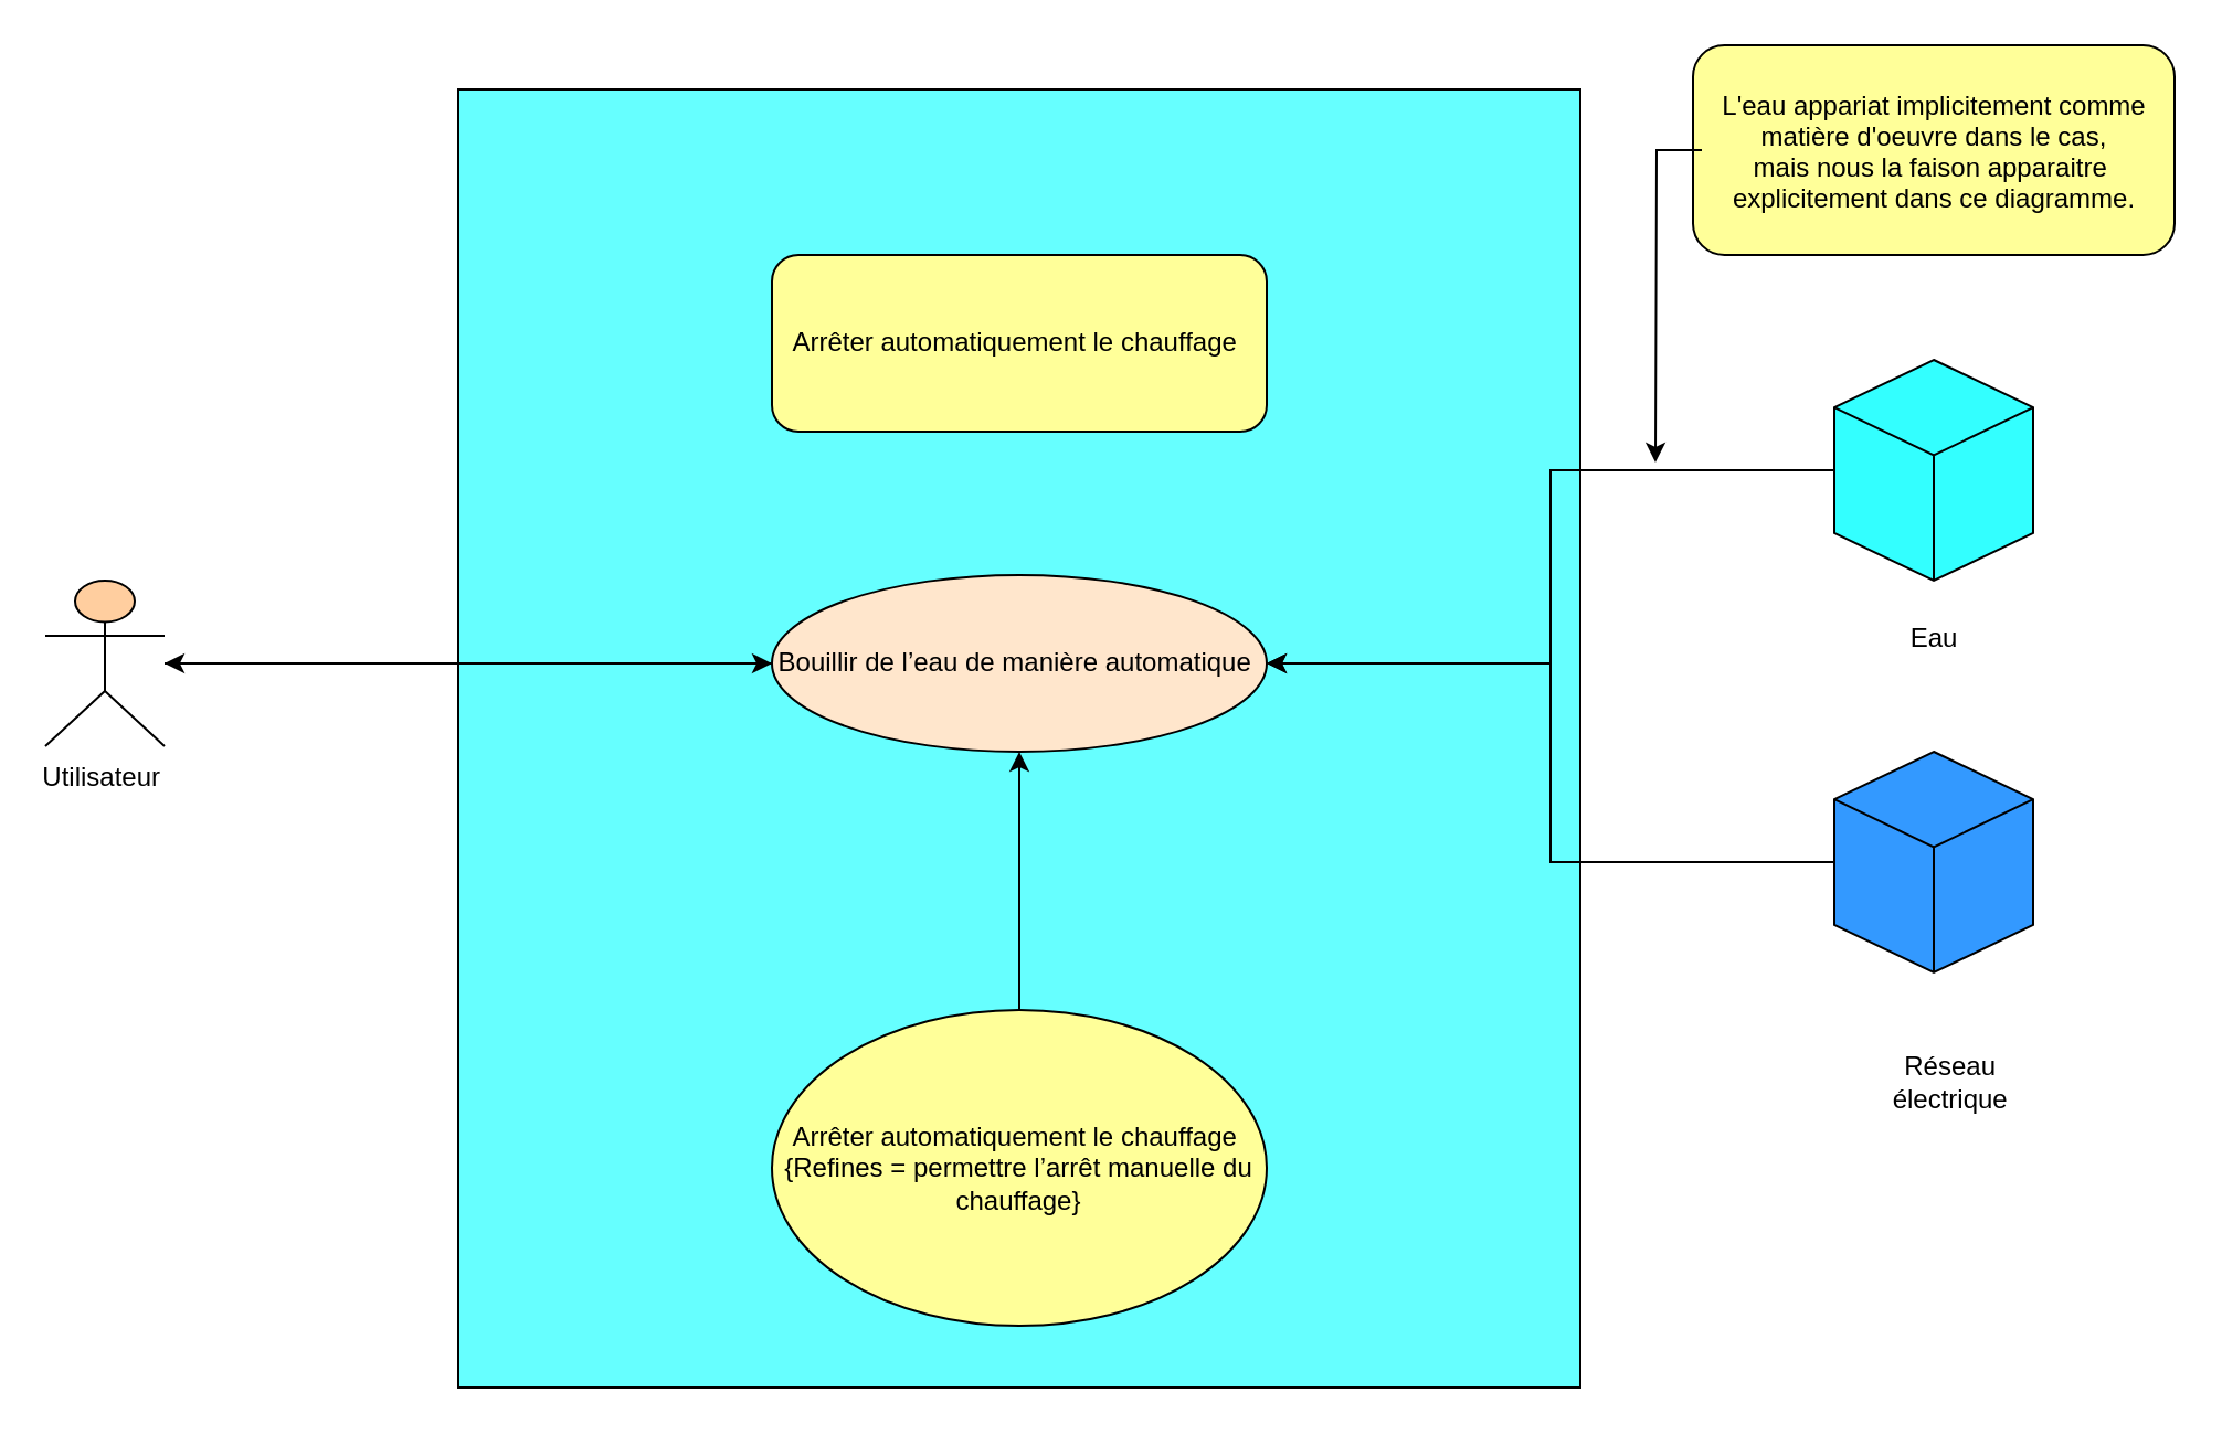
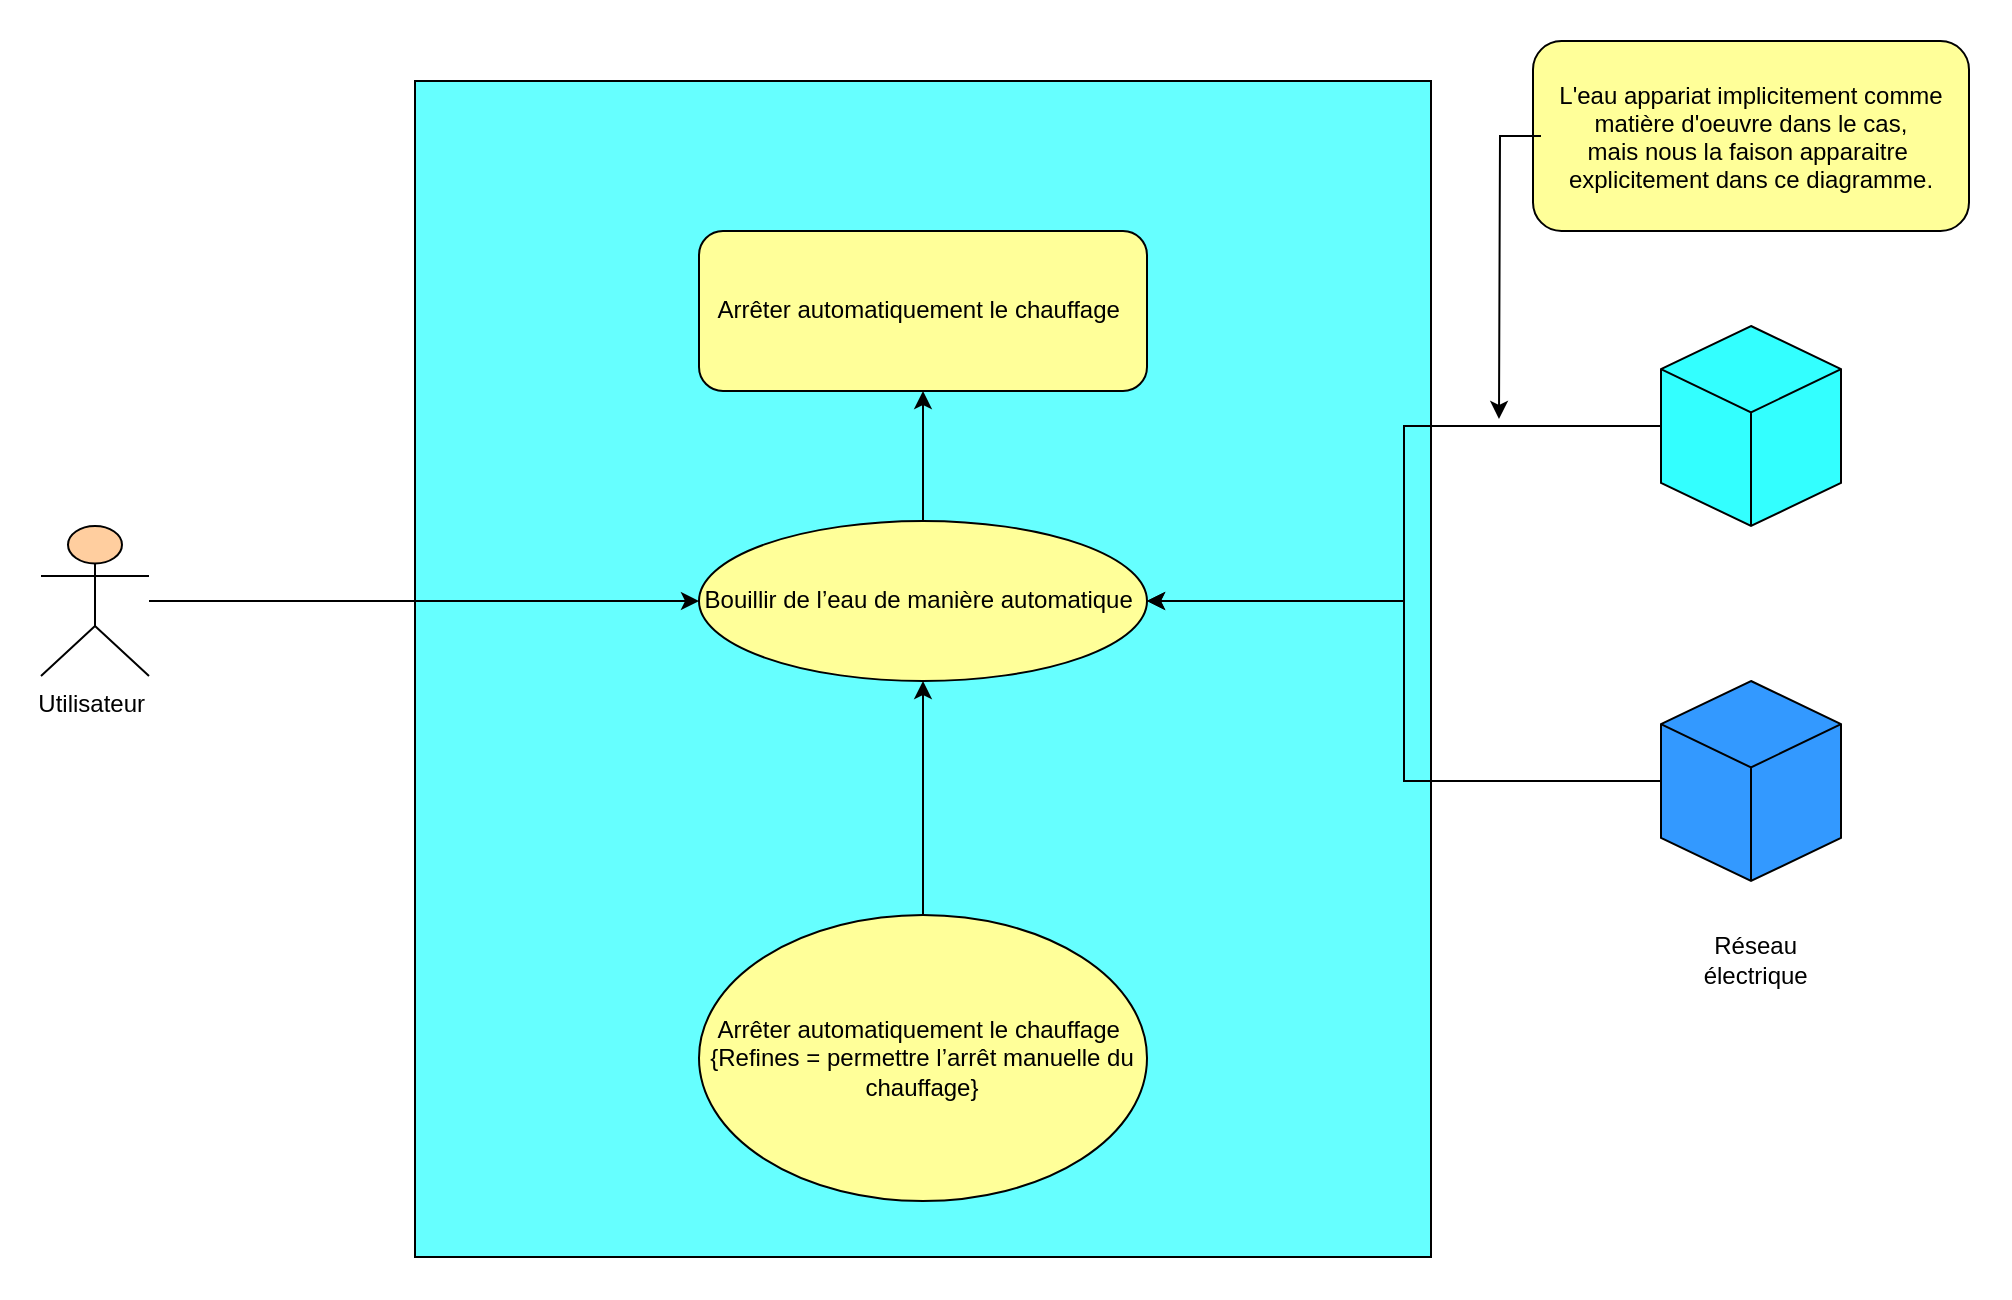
  <mxCell id="0" />
  <mxCell id="1" parent="0" />
  <mxCell id="2" value="Utilisateur&amp;nbsp;" style="shape=umlActor;verticalLabelPosition=bottom;verticalAlign=top;html=1;outlineConnect=0;fillColor=#FFCE9F;" parent="1" vertex="1"><mxGeometry x="20" y="262.5" width="54" height="75" as="geometry" /></mxCell>
  <mxCell id="3" value="" style="whiteSpace=wrap;html=1;fillColor=#66FFFF;" parent="1" vertex="1"><mxGeometry x="207" y="40" width="508" height="588" as="geometry" /></mxCell>
  <mxCell id="4" value="Arrêter automatiquement le chauffage&amp;nbsp;" style="whiteSpace=wrap;html=1;fillColor=#FFFF99;rounded=1;" parent="1" vertex="1"><mxGeometry x="349" y="115" width="224" height="80" as="geometry" /></mxCell>
- <mxCell id="5" value="" style="edgeStyle=orthogonalEdgeStyle;rounded=0;orthogonalLoop=1;jettySize=auto;html=1;" parent="1" source="6" target="2" edge="1"><mxGeometry relative="1" as="geometry" /></mxCell>
- <mxCell id="6" value="Bouillir de l’eau de manière automatique&amp;nbsp;" style="ellipse;whiteSpace=wrap;html=1;fillColor=#ffe6cc;" parent="1" vertex="1"><mxGeometry x="349" y="260" width="224" height="80" as="geometry" /></mxCell>
+ <mxCell id="5" value="" style="edgeStyle=orthogonalEdgeStyle;rounded=0;orthogonalLoop=1;jettySize=auto;html=1;" parent="1" source="6" target="4" edge="1"><mxGeometry relative="1" as="geometry" /></mxCell>
+ <mxCell id="6" value="Bouillir de l’eau de manière automatique&amp;nbsp;" style="ellipse;whiteSpace=wrap;html=1;fillColor=#FFFF99;" parent="1" vertex="1"><mxGeometry x="349" y="260" width="224" height="80" as="geometry" /></mxCell>
  <mxCell id="7" value="" style="edgeStyle=orthogonalEdgeStyle;rounded=0;orthogonalLoop=1;jettySize=auto;html=1;" parent="1" source="8" target="6" edge="1"><mxGeometry relative="1" as="geometry" /></mxCell>
  <mxCell id="8" value="Arrêter automatiquement le chauffage&amp;nbsp;&lt;div&gt;{Refines = permettre l’arrêt manuelle du chauffage}&lt;/div&gt;" style="ellipse;whiteSpace=wrap;html=1;fillColor=#FFFF99;" parent="1" vertex="1"><mxGeometry x="349" y="457" width="224" height="143" as="geometry" /></mxCell>
  <mxCell id="9" value="" style="edgeStyle=orthogonalEdgeStyle;rounded=0;orthogonalLoop=1;jettySize=auto;html=1;" parent="1" source="2" edge="1"><mxGeometry relative="1" as="geometry"><mxPoint x="349" y="300" as="targetPoint" /></mxGeometry></mxCell>
  <mxCell id="10" value="" style="rounded=1;whiteSpace=wrap;html=1;fillColor=#FFFF99;" parent="1" vertex="1"><mxGeometry x="766" y="20" width="218" height="95" as="geometry" /></mxCell>
  <mxCell id="11" value="" style="edgeStyle=orthogonalEdgeStyle;rounded=0;orthogonalLoop=1;jettySize=auto;html=1;" parent="1" source="12" edge="1"><mxGeometry relative="1" as="geometry"><mxPoint x="749" y="209" as="targetPoint" /></mxGeometry></mxCell>
  <mxCell id="12" value="&lt;p style=&quot;margin: 0px; font-style: normal; font-variant-caps: normal; font-stretch: normal; line-height: normal; font-size-adjust: none; font-kerning: auto; font-variant-alternates: normal; font-variant-ligatures: normal; font-variant-numeric: normal; font-variant-east-asian: normal; font-variant-position: normal; font-variant-emoji: normal; font-feature-settings: normal; font-optical-sizing: auto; font-variation-settings: normal;&quot;&gt;L'eau appariat implicitement comme&lt;/p&gt;&lt;p style=&quot;margin: 0px; font-style: normal; font-variant-caps: normal; font-stretch: normal; line-height: normal; font-size-adjust: none; font-kerning: auto; font-variant-alternates: normal; font-variant-ligatures: normal; font-variant-numeric: normal; font-variant-east-asian: normal; font-variant-position: normal; font-variant-emoji: normal; font-feature-settings: normal; font-optical-sizing: auto; font-variation-settings: normal;&quot;&gt;&amp;nbsp;matière d'oeuvre dans le cas,&amp;nbsp;&lt;/p&gt;&lt;p style=&quot;margin: 0px; font-style: normal; font-variant-caps: normal; font-stretch: normal; line-height: normal; font-size-adjust: none; font-kerning: auto; font-variant-alternates: normal; font-variant-ligatures: normal; font-variant-numeric: normal; font-variant-east-asian: normal; font-variant-position: normal; font-variant-emoji: normal; font-feature-settings: normal; font-optical-sizing: auto; font-variation-settings: normal;&quot;&gt;mais nous la faison apparaitre&amp;nbsp;&lt;/p&gt;&lt;p style=&quot;margin: 0px; font-style: normal; font-variant-caps: normal; font-stretch: normal; line-height: normal; font-size-adjust: none; font-kerning: auto; font-variant-alternates: normal; font-variant-ligatures: normal; font-variant-numeric: normal; font-variant-east-asian: normal; font-variant-position: normal; font-variant-emoji: normal; font-feature-settings: normal; font-optical-sizing: auto; font-variation-settings: normal;&quot;&gt;explicitement dans ce diagramme.&lt;/p&gt;" style="text;html=1;align=center;verticalAlign=middle;resizable=0;points=[];autosize=1;strokeColor=none;fillColor=#FFFF99;" parent="1" vertex="1"><mxGeometry x="770" y="31.5" width="210" height="72" as="geometry" /></mxCell>
  <mxCell id="13" value="" style="edgeStyle=orthogonalEdgeStyle;rounded=0;orthogonalLoop=1;jettySize=auto;html=1;" parent="1" source="14" target="6" edge="1"><mxGeometry relative="1" as="geometry" /></mxCell>
  <mxCell id="14" value="" style="html=1;whiteSpace=wrap;shape=isoCube2;backgroundOutline=1;isoAngle=15;fillColor=#33FFFF;" parent="1" vertex="1"><mxGeometry x="830" y="162.5" width="90" height="100" as="geometry" /></mxCell>
  <mxCell id="15" value="" style="edgeStyle=orthogonalEdgeStyle;rounded=0;orthogonalLoop=1;jettySize=auto;html=1;" parent="1" source="16" target="6" edge="1"><mxGeometry relative="1" as="geometry" /></mxCell>
  <mxCell id="16" value="" style="html=1;whiteSpace=wrap;shape=isoCube2;backgroundOutline=1;isoAngle=15;fillColor=#3399FF;" parent="1" vertex="1"><mxGeometry x="830" y="340" width="90" height="100" as="geometry" /></mxCell>
- <mxCell id="17" value="Eau" style="text;html=1;align=center;verticalAlign=middle;resizable=0;points=[];autosize=1;strokeColor=none;fillColor=none;" parent="1" vertex="1"><mxGeometry x="855.5" y="276" width="39" height="26" as="geometry" /></mxCell>
- <mxCell id="18" value="Réseau&amp;nbsp;&lt;div&gt;électrique&amp;nbsp;&lt;/div&gt;" style="text;html=1;align=center;verticalAlign=middle;resizable=0;points=[];autosize=1;strokeColor=none;fillColor=none;" parent="1" vertex="1"><mxGeometry x="847" y="470" width="73" height="40" as="geometry" /></mxCell>
+ <mxCell id="18" value="Réseau&amp;nbsp;&lt;div&gt;électrique&amp;nbsp;&lt;/div&gt;" style="text;html=1;align=center;verticalAlign=middle;resizable=0;points=[];autosize=1;strokeColor=none;fillColor=none;" parent="1" vertex="1"><mxGeometry x="842" y="460" width="73" height="40" as="geometry" /></mxCell>
